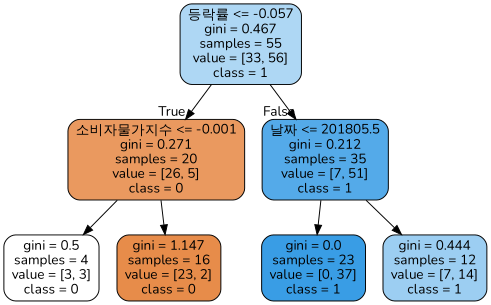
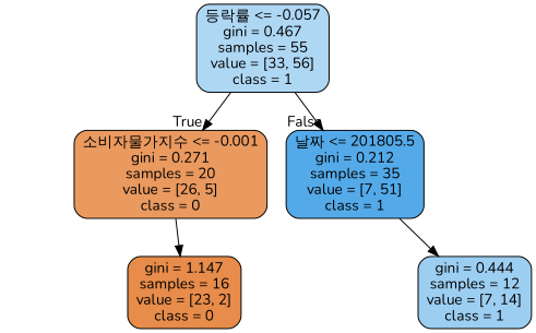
  digraph {
    fontname=Nunito
    node [color=black fontname=Nunito shape=box style="filled, rounded"]
    edge [fontname=Nunito]
    n1 [fillcolor="#aed7f4" label="등락률 <= -0.057\ngini = 0.467\nsamples = 55\nvalue = [33, 56]\nclass = 1"]
    n2 [fillcolor="#ea995f" label="소비자물가지수 <= -0.001\ngini = 0.271\nsamples = 20\nvalue = [26, 5]\nclass = 0"]
    n3 [fillcolor="#54aae9" label="날짜 <= 201805.5\ngini = 0.212\nsamples = 35\nvalue = [7, 51]\nclass = 1"]
-   n4 [fillcolor="#ffffff" label="gini = 0.5\nsamples = 4\nvalue = [3, 3]\nclass = 0"]
    n5 [fillcolor="#e78c4a" label="gini = 1.147\nsamples = 16\nvalue = [23, 2]\nclass = 0"]
-   n6 [fillcolor="#399de5" label="gini = 0.0\nsamples = 23\nvalue = [0, 37]\nclass = 1"]
    n7 [fillcolor="#9ccef2" label="gini = 0.444\nsamples = 12\nvalue = [7, 14]\nclass = 1"]
    n1 -> n2 [headlabel=True labelangle=45 labeldistance=2.5]
    n1 -> n3 [headlabel=False labelangle=-45 labeldistance=2.5]
-   n2 -> n4
    n2 -> n5
-   n3 -> n6
    n3 -> n7
  }
